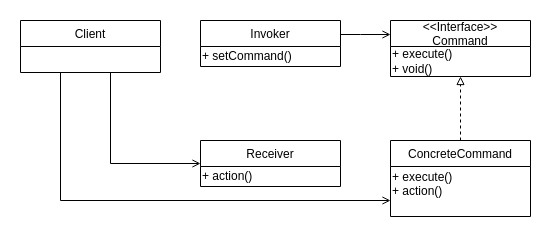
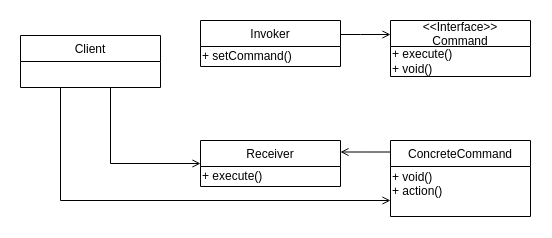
  <mxCell id="0" />
  <mxCell id="1" parent="0" />
  <mxCell id="2" style="edgeStyle=orthogonalEdgeStyle;rounded=0;orthogonalLoop=1;jettySize=auto;html=1;endArrow=open;endFill=0;" edge="1" parent="1" source="4" target="10"><mxGeometry relative="1" as="geometry"><Array as="points"><mxPoint x="110" y="163" /></Array></mxGeometry></mxCell>
  <mxCell id="3" style="edgeStyle=orthogonalEdgeStyle;rounded=0;orthogonalLoop=1;jettySize=auto;html=1;endArrow=open;endFill=0;" edge="1" parent="1" source="4" target="14"><mxGeometry relative="1" as="geometry"><Array as="points"><mxPoint x="60" y="200" /></Array></mxGeometry></mxCell>
- <mxCell id="4" value="Client" style="swimlane;fontStyle=0;childLayout=stackLayout;horizontal=1;startSize=26;fillColor=none;horizontalStack=0;resizeParent=1;resizeParentMax=0;resizeLast=0;collapsible=1;marginBottom=0;" vertex="1" parent="1"><mxGeometry x="20" y="20" width="140" height="52" as="geometry" /></mxCell>
+ <mxCell id="4" value="Client" style="swimlane;fontStyle=0;childLayout=stackLayout;horizontal=1;startSize=26;fillColor=none;horizontalStack=0;resizeParent=1;resizeParentMax=0;resizeLast=0;collapsible=1;marginBottom=0;" vertex="1" parent="1"><mxGeometry x="20" y="35" width="140" height="52" as="geometry" /></mxCell>
  <mxCell id="5" style="edgeStyle=orthogonalEdgeStyle;rounded=0;orthogonalLoop=1;jettySize=auto;html=1;entryX=0;entryY=0.25;entryDx=0;entryDy=0;endArrow=open;endFill=0;" edge="1" parent="1" source="6" target="8"><mxGeometry relative="1" as="geometry"><Array as="points"><mxPoint x="360" y="34" /><mxPoint x="360" y="34" /></Array></mxGeometry></mxCell>
  <mxCell id="6" value="Invoker" style="swimlane;fontStyle=0;childLayout=stackLayout;horizontal=1;startSize=26;fillColor=none;horizontalStack=0;resizeParent=1;resizeParentMax=0;resizeLast=0;collapsible=1;marginBottom=0;" vertex="1" parent="1"><mxGeometry x="200" y="20" width="140" height="46" as="geometry" /></mxCell>
  <mxCell id="7" value="+ setCommand()" style="text;html=1;align=left;verticalAlign=middle;resizable=0;points=[];autosize=1;" vertex="1" parent="6"><mxGeometry y="26" width="140" height="20" as="geometry" /></mxCell>
  <mxCell id="8" value="&lt;&lt;Interface&gt;&gt;&#10;Command" style="swimlane;fontStyle=0;childLayout=stackLayout;horizontal=1;startSize=26;fillColor=none;horizontalStack=0;resizeParent=1;resizeParentMax=0;resizeLast=0;collapsible=1;marginBottom=0;" vertex="1" parent="1"><mxGeometry x="390" y="20" width="140" height="56" as="geometry" /></mxCell>
  <mxCell id="9" value="+ execute()&lt;br&gt;+ void()" style="text;html=1;align=left;verticalAlign=middle;resizable=0;points=[];autosize=1;" vertex="1" parent="8"><mxGeometry y="26" width="140" height="30" as="geometry" /></mxCell>
  <mxCell id="10" value="Receiver" style="swimlane;fontStyle=0;childLayout=stackLayout;horizontal=1;startSize=26;fillColor=none;horizontalStack=0;resizeParent=1;resizeParentMax=0;resizeLast=0;collapsible=1;marginBottom=0;" vertex="1" parent="1"><mxGeometry x="200" y="140" width="140" height="46" as="geometry" /></mxCell>
- <mxCell id="11" value="+ action()" style="text;html=1;align=left;verticalAlign=middle;resizable=0;points=[];autosize=1;" vertex="1" parent="10"><mxGeometry y="26" width="140" height="20" as="geometry" /></mxCell>
- <mxCell id="13" style="edgeStyle=orthogonalEdgeStyle;rounded=0;orthogonalLoop=1;jettySize=auto;html=1;endArrow=block;endFill=0;dashed=1;" edge="1" parent="1" source="14" target="9"><mxGeometry relative="1" as="geometry" /></mxCell>
+ <mxCell id="11" value="+ execute()" style="text;html=1;align=left;verticalAlign=middle;resizable=0;points=[];autosize=1;" vertex="1" parent="10"><mxGeometry y="26" width="140" height="20" as="geometry" /></mxCell>
+ <mxCell id="12" style="edgeStyle=orthogonalEdgeStyle;rounded=0;orthogonalLoop=1;jettySize=auto;html=1;entryX=1;entryY=0.25;entryDx=0;entryDy=0;endArrow=open;endFill=0;" edge="1" parent="1" source="14" target="10"><mxGeometry relative="1" as="geometry"><Array as="points"><mxPoint x="365" y="152" /></Array></mxGeometry></mxCell>
  <mxCell id="14" value="ConcreteCommand" style="swimlane;fontStyle=0;childLayout=stackLayout;horizontal=1;startSize=26;fillColor=none;horizontalStack=0;resizeParent=1;resizeParentMax=0;resizeLast=0;collapsible=1;marginBottom=0;" vertex="1" parent="1"><mxGeometry x="390" y="140" width="140" height="76" as="geometry" /></mxCell>
- <mxCell id="15" value="+ execute()&lt;br&gt;+ action()&lt;br&gt;&lt;br&gt;" style="text;html=1;align=left;verticalAlign=middle;resizable=0;points=[];autosize=1;" vertex="1" parent="14"><mxGeometry y="26" width="140" height="50" as="geometry" /></mxCell>
+ <mxCell id="15" value="+ void()&lt;br&gt;+ action()&lt;br&gt;&lt;br&gt;" style="text;html=1;align=left;verticalAlign=middle;resizable=0;points=[];autosize=1;" vertex="1" parent="14"><mxGeometry y="26" width="140" height="50" as="geometry" /></mxCell>
